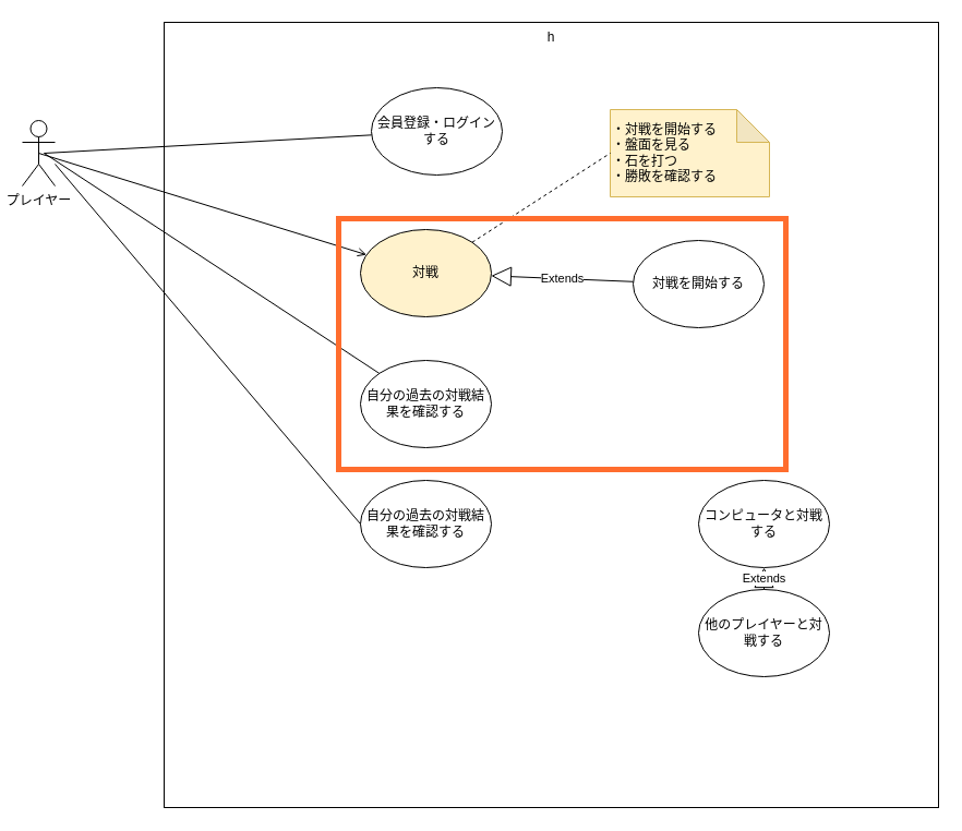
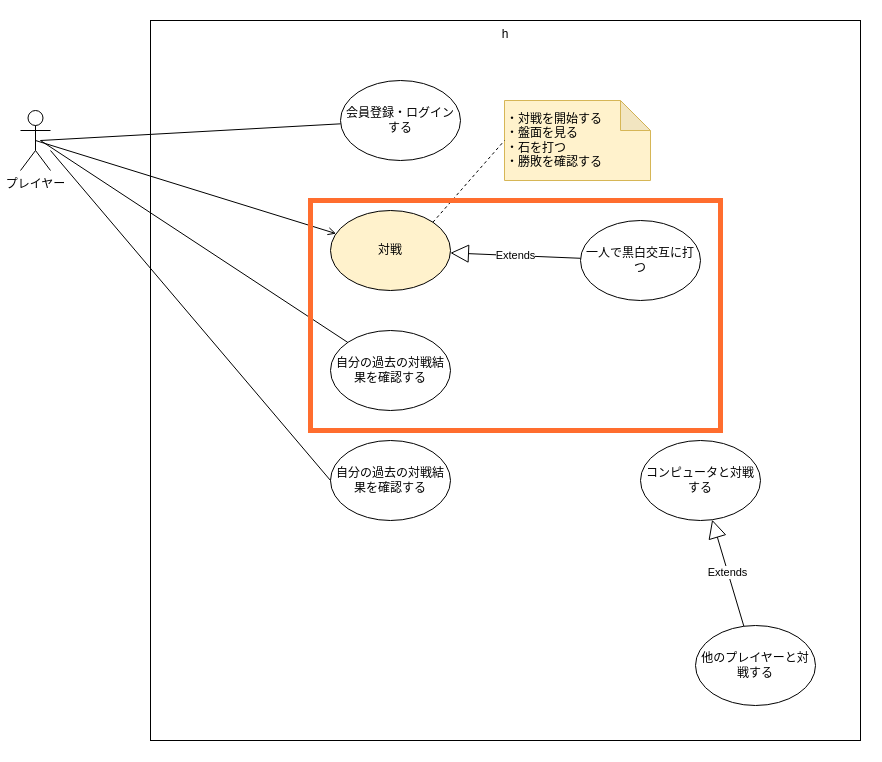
  <mxCell id="0" />
  <mxCell id="1" parent="0" />
  <mxCell id="2" value="h" style="rounded=0;whiteSpace=wrap;html=1;verticalAlign=top;" vertex="1" parent="1"><mxGeometry y="20" width="710" height="720" as="geometry" x="150" /></mxCell>
  <mxCell id="3" value="プレイヤー" style="shape=umlActor;verticalLabelPosition=bottom;verticalAlign=top;html=1;outlineConnect=0;" vertex="1" parent="1"><mxGeometry x="20" y="110" width="30" height="60" as="geometry" /></mxCell>
  <mxCell id="4" value="対戦" style="ellipse;whiteSpace=wrap;html=1;fillColor=#fff2cc;" vertex="1" parent="1"><mxGeometry x="330" y="210" width="120" height="80" as="geometry" /></mxCell>
  <mxCell id="5" value="" style="endArrow=open;html=1;exitX=0.5;exitY=0.5;exitDx=0;exitDy=0;exitPerimeter=0;" edge="1" parent="1" source="3" target="4"><mxGeometry width="50" height="50" relative="1" as="geometry"><mxPoint x="540" y="440" as="sourcePoint" /><mxPoint x="590" y="390" as="targetPoint" /></mxGeometry></mxCell>
- <mxCell id="6" value="・対戦を開始する&lt;br&gt;・盤面を見る&lt;br&gt;・石を打つ&lt;br&gt;・勝敗を確認する&lt;br&gt;" style="shape=note;whiteSpace=wrap;html=1;backgroundOutline=1;darkOpacity=0.05;fillColor=#fff2cc;strokeColor=#d6b656;align=left;" vertex="1" parent="1"><mxGeometry x="559" y="100" width="146" height="80" as="geometry" /></mxCell>
+ <mxCell id="6" value="・対戦を開始する&lt;br&gt;・盤面を見る&lt;br&gt;・石を打つ&lt;br&gt;・勝敗を確認する&lt;br&gt;" style="shape=note;whiteSpace=wrap;html=1;backgroundOutline=1;darkOpacity=0.05;fillColor=#fff2cc;strokeColor=#d6b656;align=left;" vertex="1" parent="1"><mxGeometry x="504" y="100" width="146" height="80" as="geometry" /></mxCell>
  <mxCell id="7" value="" style="endArrow=none;dashed=1;html=1;exitX=1;exitY=0;exitDx=0;exitDy=0;entryX=0;entryY=0.5;entryDx=0;entryDy=0;entryPerimeter=0;" edge="1" parent="1" source="4" target="6"><mxGeometry width="50" height="50" relative="1" as="geometry"><mxPoint x="540" y="390" as="sourcePoint" /><mxPoint x="590" y="340" as="targetPoint" /></mxGeometry></mxCell>
  <mxCell id="8" value="自分の過去の対戦結果を確認する" style="ellipse;whiteSpace=wrap;html=1;" vertex="1" parent="1"><mxGeometry x="330" y="330" width="120" height="80" as="geometry" /></mxCell>
  <mxCell id="9" value="会員登録・ログインする" style="ellipse;whiteSpace=wrap;html=1;" vertex="1" parent="1"><mxGeometry x="340" y="80" width="120" height="80" as="geometry" /></mxCell>
- <mxCell id="10" value="対戦を開始する" style="ellipse;whiteSpace=wrap;html=1;" vertex="1" parent="1"><mxGeometry x="580" y="220" width="120" height="80" as="geometry" /></mxCell>
+ <mxCell id="10" value="一人で黒白交互に打つ" style="ellipse;whiteSpace=wrap;html=1;" vertex="1" parent="1"><mxGeometry x="580" y="220" width="120" height="80" as="geometry" /></mxCell>
  <mxCell id="11" value="コンピュータと対戦する" style="ellipse;whiteSpace=wrap;html=1;" vertex="1" parent="1"><mxGeometry x="640" y="440" width="120" height="80" as="geometry" /></mxCell>
- <mxCell id="12" value="他のプレイヤーと対戦する" style="ellipse;whiteSpace=wrap;html=1;" vertex="1" parent="1"><mxGeometry x="640" y="540" width="120" height="80" as="geometry" /></mxCell>
+ <mxCell id="12" value="他のプレイヤーと対戦する" style="ellipse;whiteSpace=wrap;html=1;" vertex="1" parent="1"><mxGeometry x="695" y="625" width="120" height="80" as="geometry" /></mxCell>
  <mxCell id="13" value="自分の過去の対戦結果を確認する" style="ellipse;whiteSpace=wrap;html=1;" vertex="1" parent="1"><mxGeometry x="330" y="440" width="120" height="80" as="geometry" /></mxCell>
  <mxCell id="14" value="" style="endArrow=none;html=1;" edge="1" parent="1" target="9"><mxGeometry width="50" height="50" relative="1" as="geometry"><mxPoint x="40" y="140" as="sourcePoint" /><mxPoint x="590" y="330" as="targetPoint" /></mxGeometry></mxCell>
  <mxCell id="15" value="Extends" style="endArrow=block;endSize=16;endFill=0;html=1;" edge="1" parent="1" source="10" target="4"><mxGeometry width="160" relative="1" as="geometry"><mxPoint x="480" y="350" as="sourcePoint" /><mxPoint x="640" y="350" as="targetPoint" /></mxGeometry></mxCell>
  <mxCell id="16" value="Extends" style="endArrow=block;endSize=16;endFill=0;html=1;" edge="1" parent="1" source="12" target="11"><mxGeometry width="160" relative="1" as="geometry"><mxPoint x="480" y="350" as="sourcePoint" /><mxPoint x="640" y="350" as="targetPoint" /></mxGeometry></mxCell>
  <mxCell id="17" value="" style="endArrow=none;html=1;" edge="1" parent="1" source="8"><mxGeometry width="50" height="50" relative="1" as="geometry"><mxPoint x="540" y="380" as="sourcePoint" /><mxPoint x="40" y="140" as="targetPoint" /></mxGeometry></mxCell>
  <mxCell id="18" value="" style="endArrow=none;html=1;exitX=0;exitY=0.5;exitDx=0;exitDy=0;" edge="1" parent="1" source="13"><mxGeometry width="50" height="50" relative="1" as="geometry"><mxPoint x="357.269" y="351.92" as="sourcePoint" /><mxPoint x="50" y="150" as="targetPoint" /></mxGeometry></mxCell>
  <mxCell id="19" value="" style="rounded=0;whiteSpace=wrap;html=1;labelBackgroundColor=none;labelBorderColor=none;fillColor=none;strokeColor=#FF6D2E;strokeWidth=5;" vertex="1" parent="1"><mxGeometry x="310" y="200" width="410" height="230" as="geometry" /></mxCell>
